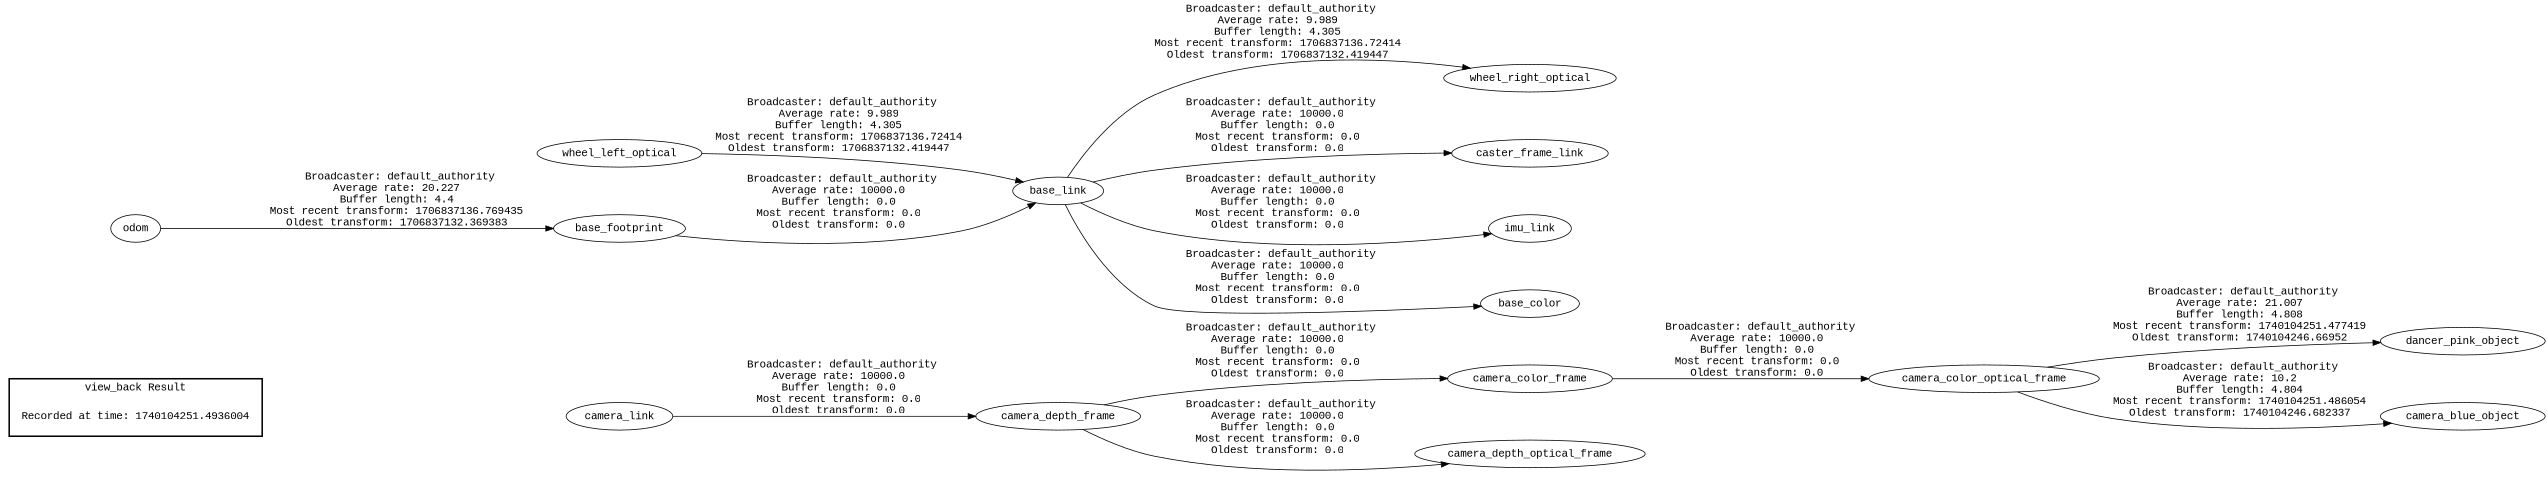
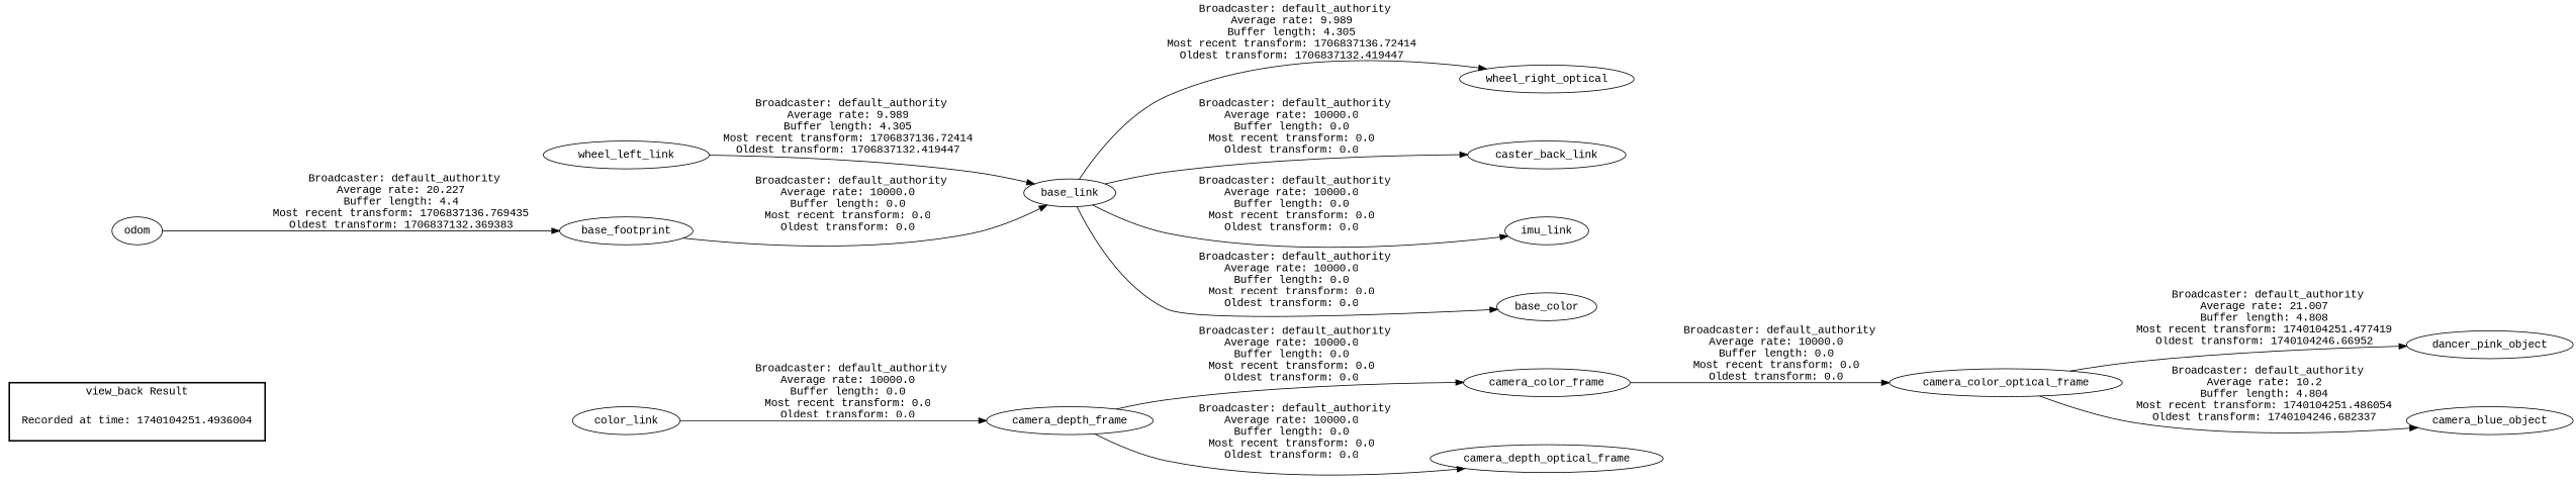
  digraph {
    fontname="Liberation Mono"
    rankdir=LR
    node [fontname="Liberation Mono"]
    edge [fontname="Liberation Mono"]
    "Recorded at time: 1740104251.4936004" [shape=plaintext]
-   camera_link
+   camera_link [label=color_link]
    n3 [label=wheel_right_optical]
    base_link
-   caster_back_link [label=caster_frame_link]
+   caster_back_link
    imu_link
    n7 [label=base_color]
-   wheel_left_link [label=wheel_left_optical]
+   wheel_left_link
    base_footprint
    odom
    camera_color_optical_frame
    dancer_pink_object
    n13 [label=camera_blue_object]
    camera_color_frame
    camera_depth_frame
    camera_depth_optical_frame
    subgraph cluster_1 {
      color=black
      label="view_back Result"
      style=bold
      "Recorded at time: 1740104251.4936004"
    }
    "Recorded at time: 1740104251.4936004" -> camera_link [style=invis]
    camera_link -> camera_depth_frame [label=" Broadcaster: default_authority\nAverage rate: 10000.0\nBuffer length: 0.0\nMost recent transform: 0.0\nOldest transform: 0.0\n"]
    base_link -> n3 [label=" Broadcaster: default_authority\nAverage rate: 9.989\nBuffer length: 4.305\nMost recent transform: 1706837136.72414\nOldest transform: 1706837132.419447\n"]
    base_link -> caster_back_link [label=" Broadcaster: default_authority\nAverage rate: 10000.0\nBuffer length: 0.0\nMost recent transform: 0.0\nOldest transform: 0.0\n"]
    base_link -> imu_link [label=" Broadcaster: default_authority\nAverage rate: 10000.0\nBuffer length: 0.0\nMost recent transform: 0.0\nOldest transform: 0.0\n"]
    base_link -> n7 [label=" Broadcaster: default_authority\nAverage rate: 10000.0\nBuffer length: 0.0\nMost recent transform: 0.0\nOldest transform: 0.0\n"]
    wheel_left_link -> base_link [label=" Broadcaster: default_authority\nAverage rate: 9.989\nBuffer length: 4.305\nMost recent transform: 1706837136.72414\nOldest transform: 1706837132.419447\n"]
    base_footprint -> base_link [label=" Broadcaster: default_authority\nAverage rate: 10000.0\nBuffer length: 0.0\nMost recent transform: 0.0\nOldest transform: 0.0\n"]
    odom -> base_footprint [label=" Broadcaster: default_authority\nAverage rate: 20.227\nBuffer length: 4.4\nMost recent transform: 1706837136.769435\nOldest transform: 1706837132.369383\n"]
    camera_color_optical_frame -> dancer_pink_object [label=" Broadcaster: default_authority\nAverage rate: 21.007\nBuffer length: 4.808\nMost recent transform: 1740104251.477419\nOldest transform: 1740104246.66952\n"]
    camera_color_optical_frame -> n13 [label=" Broadcaster: default_authority\nAverage rate: 10.2\nBuffer length: 4.804\nMost recent transform: 1740104251.486054\nOldest transform: 1740104246.682337\n"]
    camera_color_frame -> camera_color_optical_frame [label=" Broadcaster: default_authority\nAverage rate: 10000.0\nBuffer length: 0.0\nMost recent transform: 0.0\nOldest transform: 0.0\n"]
    camera_depth_frame -> camera_color_frame [label=" Broadcaster: default_authority\nAverage rate: 10000.0\nBuffer length: 0.0\nMost recent transform: 0.0\nOldest transform: 0.0\n"]
    camera_depth_frame -> camera_depth_optical_frame [label=" Broadcaster: default_authority\nAverage rate: 10000.0\nBuffer length: 0.0\nMost recent transform: 0.0\nOldest transform: 0.0\n"]
  }
